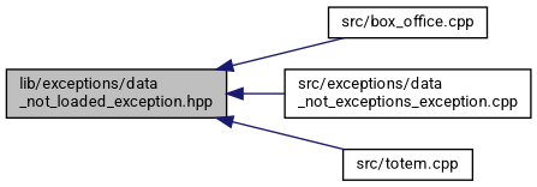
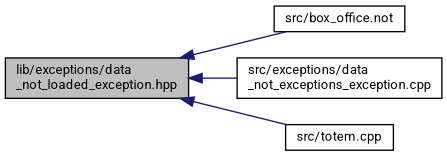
  digraph {
    fontname=Roboto
    rankdir=LR
    node [color=black fillcolor=white fontname=Roboto fontsize=10 shape=record style=filled]
    edge [color=midnightblue dir=back fontname=Roboto fontsize=10 labelfontname=Helvetica labelfontsize=10 style=solid]
    n1 [fillcolor=grey75 fontcolor=black height=0.2 label="lib/exceptions/data\l_not_loaded_exception.hpp" width=0.4]
-   n2 [height=0.2 label="src/box_office.cpp" width=0.4]
+   n2 [height=0.2 label="src/box_office.not" width=0.4]
    n3 [height=0.2 label="src/exceptions/data\l_not_exceptions_exception.cpp" width=0.4]
    n4 [height=0.2 label="src/totem.cpp" width=0.4]
    n1 -> n2
    n1 -> n3
    n1 -> n4
  }
